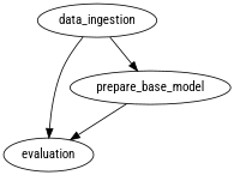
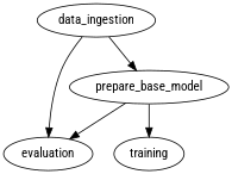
  strict digraph {
    fontname="Roboto Condensed"
    node [fontname="Roboto Condensed"]
    edge [fontname="Roboto Condensed"]
    data_ingestion
    evaluation
    prepare_base_model
+   training
    data_ingestion -> evaluation
    data_ingestion -> prepare_base_model
    prepare_base_model -> evaluation
+   prepare_base_model -> training
  }
